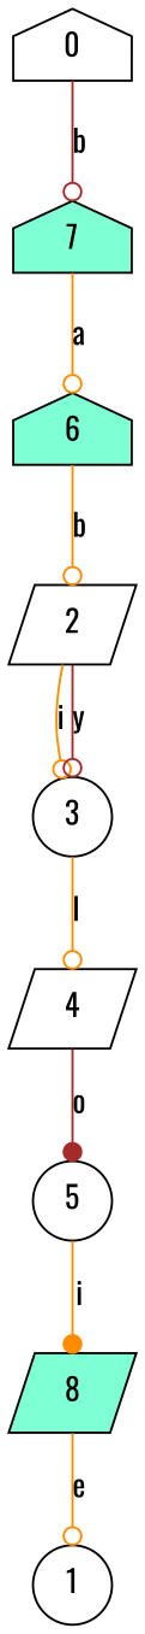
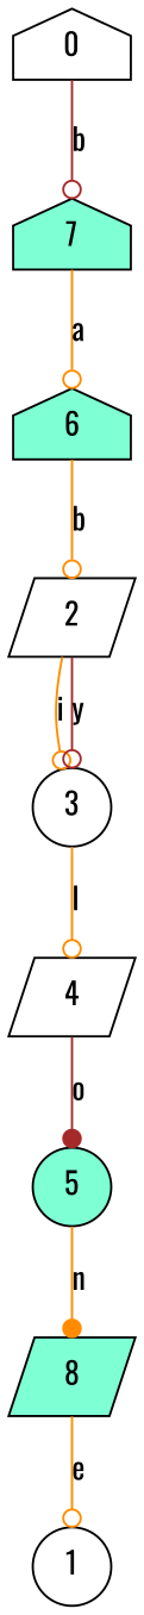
  digraph {
    fontname=Oswald
    rankdir=TB
    node [fillcolor=white fontname=Oswald shape=house style=filled]
    edge [arrowhead=odot color=darkorange fontname=Oswald]
    7 [fillcolor=aquamarine]
    0
    6 [fillcolor=aquamarine]
    2 [shape=parallelogram]
    1 [shape=circle]
    3 [shape=circle]
    4 [shape=parallelogram]
-   5 [shape=circle]
+   5 [fillcolor=aquamarine shape=circle]
    8 [fillcolor=aquamarine shape=parallelogram]
    7 -> 6 [label=a]
    0 -> 7 [color=brown label=b]
    6 -> 2 [label=b]
    2 -> 3 [label=i]
    2 -> 3 [color=brown label=y]
    3 -> 4 [label=l]
    4 -> 5 [arrowhead=dot color=brown label=o]
-   5 -> 8 [arrowhead=dot label=i]
+   5 -> 8 [arrowhead=dot label=n]
    8 -> 1 [label=e]
  }
